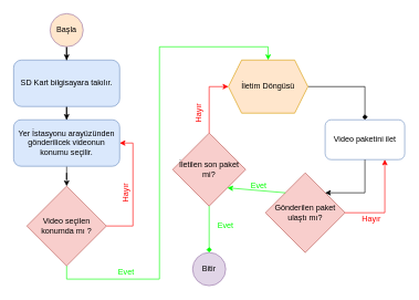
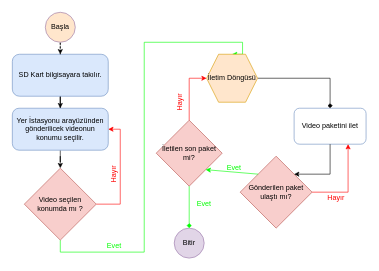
  <mxCell id="0" />
  <mxCell id="1" parent="0" />
  <mxCell id="2" style="edgeStyle=orthogonalEdgeStyle;rounded=0;orthogonalLoop=1;jettySize=auto;html=1;" edge="1" parent="1" source="3" target="5"><mxGeometry relative="1" as="geometry" /></mxCell>
  <mxCell id="3" value="SD Kart bilgisayara takılır." style="rounded=1;whiteSpace=wrap;html=1;arcSize=17;fillColor=#dae8fc;strokeColor=#6c8ebf;" vertex="1" parent="1"><mxGeometry x="20" y="90" width="160" height="70" as="geometry" /></mxCell>
  <mxCell id="4" style="edgeStyle=orthogonalEdgeStyle;rounded=0;orthogonalLoop=1;jettySize=auto;html=1;entryX=0.5;entryY=0;entryDx=0;entryDy=0;" edge="1" parent="1" source="5" target="8"><mxGeometry relative="1" as="geometry" /></mxCell>
  <mxCell id="5" value="Yer İstasyonu arayüzünden gönderilicek videonun konumu seçilir." style="rounded=1;whiteSpace=wrap;html=1;arcSize=16;fillColor=#dae8fc;strokeColor=#6c8ebf;" vertex="1" parent="1"><mxGeometry x="20" y="180" width="160" height="70" as="geometry" /></mxCell>
  <mxCell id="6" style="edgeStyle=orthogonalEdgeStyle;rounded=0;orthogonalLoop=1;jettySize=auto;html=1;entryX=1;entryY=0.5;entryDx=0;entryDy=0;fillColor=#f8cecc;strokeColor=#FF0000;" edge="1" parent="1" source="8" target="5"><mxGeometry relative="1" as="geometry"><mxPoint x="210" y="210" as="targetPoint" /><Array as="points"><mxPoint x="200" y="340" /><mxPoint x="200" y="215" /></Array></mxGeometry></mxCell>
  <mxCell id="7" style="edgeStyle=orthogonalEdgeStyle;rounded=0;orthogonalLoop=1;jettySize=auto;html=1;entryX=0.5;entryY=0;entryDx=0;entryDy=0;strokeColor=#00FF00;" edge="1" parent="1" source="8" target="15"><mxGeometry relative="1" as="geometry"><mxPoint x="350" y="70" as="targetPoint" /><Array as="points"><mxPoint x="100" y="420" /><mxPoint x="240" y="420" /><mxPoint x="240" y="70" /><mxPoint x="404" y="70" /></Array></mxGeometry></mxCell>
  <mxCell id="8" value="Video seçilen konumda mı ?" style="rhombus;whiteSpace=wrap;html=1;fillColor=#f8cecc;strokeColor=#b85450;" vertex="1" parent="1"><mxGeometry x="40" y="280" width="120" height="120" as="geometry" /></mxCell>
  <mxCell id="9" value="&lt;font color=&quot;#ff0000&quot;&gt;Hayır&lt;/font&gt;" style="text;html=1;strokeColor=none;fillColor=none;align=center;verticalAlign=middle;whiteSpace=wrap;rounded=0;rotation=-90;" vertex="1" parent="1"><mxGeometry x="170" y="280" width="40" height="20" as="geometry" /></mxCell>
- <mxCell id="10" style="edgeStyle=orthogonalEdgeStyle;rounded=0;orthogonalLoop=1;jettySize=auto;html=1;entryX=0.5;entryY=0;entryDx=0;entryDy=0;" edge="1" parent="1" source="11" target="3"><mxGeometry relative="1" as="geometry" /></mxCell>
+ <mxCell id="10" style="edgeStyle=orthogonalEdgeStyle;rounded=0;orthogonalLoop=1;jettySize=auto;html=1;entryX=0.5;entryY=0;entryDx=0;entryDy=0;dashed=1;" edge="1" parent="1" source="11" target="3"><mxGeometry relative="1" as="geometry" /></mxCell>
  <mxCell id="11" value="Başla" style="ellipse;whiteSpace=wrap;html=1;fillColor=#ffe6cc;strokeColor=#9673a6;" vertex="1" parent="1"><mxGeometry x="75" y="20" width="50" height="50" as="geometry" /></mxCell>
  <mxCell id="12" value="Video paketini ilet" style="rounded=1;whiteSpace=wrap;html=1;fillColor=#ffffff;strokeColor=#6c8ebf;" vertex="1" parent="1"><mxGeometry x="490" y="180" width="120" height="60" as="geometry" /></mxCell>
  <mxCell id="13" value="&lt;font color=&quot;#00ff00&quot;&gt;Evet&lt;/font&gt;" style="text;html=1;strokeColor=none;fillColor=none;align=center;verticalAlign=middle;whiteSpace=wrap;rounded=0;" vertex="1" parent="1"><mxGeometry x="170" y="400" width="40" height="20" as="geometry" /></mxCell>
  <mxCell id="14" style="edgeStyle=orthogonalEdgeStyle;rounded=0;orthogonalLoop=1;jettySize=auto;html=1;entryX=0.5;entryY=0;entryDx=0;entryDy=0;endArrow=diamond;" edge="1" parent="1" source="15" target="12"><mxGeometry relative="1" as="geometry"><mxPoint x="570" y="130" as="targetPoint" /></mxGeometry></mxCell>
- <mxCell id="15" value="İletim Döngüsü" style="shape=hexagon;perimeter=hexagonPerimeter2;whiteSpace=wrap;html=1;fixedSize=1;fillColor=#ffe6cc;strokeColor=#d79b00;" vertex="1" parent="1"><mxGeometry x="344" y="90" width="120" height="80" as="geometry" /></mxCell>
+ <mxCell id="15" value="İletim Döngüsü" style="shape=hexagon;perimeter=hexagonPerimeter2;whiteSpace=wrap;html=1;fixedSize=1;fillColor=#ffe6cc;strokeColor=#d79b00;" vertex="1" parent="1"><mxGeometry x="344" y="90" width="85" height="80" as="geometry" /></mxCell>
  <mxCell id="16" value="Gönderilen paket ulaştı mı?" style="rhombus;whiteSpace=wrap;html=1;fillColor=#f8cecc;strokeColor=#b85450;" vertex="1" parent="1"><mxGeometry x="400" y="260" width="120" height="120" as="geometry" /></mxCell>
  <mxCell id="17" value="İletilen son paket mi?" style="rhombus;whiteSpace=wrap;html=1;fillColor=#f8cecc;strokeColor=#b85450;" vertex="1" parent="1"><mxGeometry x="260" y="200" width="110" height="110" as="geometry" /></mxCell>
  <mxCell id="18" value="" style="endArrow=classic;html=1;exitX=0.5;exitY=1;exitDx=0;exitDy=0;entryX=1;entryY=0;entryDx=0;entryDy=0;rounded=0;" edge="1" parent="1" source="12" target="16"><mxGeometry width="50" height="50" relative="1" as="geometry"><mxPoint x="320" y="260" as="sourcePoint" /><mxPoint x="370" y="210" as="targetPoint" /><Array as="points"><mxPoint x="550" y="290" /></Array></mxGeometry></mxCell>
  <mxCell id="19" value="" style="endArrow=classic;html=1;exitX=0;exitY=0;exitDx=0;exitDy=0;entryX=1;entryY=1;entryDx=0;entryDy=0;strokeColor=#00FF00;" edge="1" parent="1" source="16" target="17"><mxGeometry width="50" height="50" relative="1" as="geometry"><mxPoint x="320" y="260" as="sourcePoint" /><mxPoint x="370" y="210" as="targetPoint" /></mxGeometry></mxCell>
  <mxCell id="20" value="&lt;font color=&quot;#00ff00&quot;&gt;Evet&lt;/font&gt;" style="text;html=1;strokeColor=none;fillColor=none;align=center;verticalAlign=middle;whiteSpace=wrap;rounded=0;rotation=0;" vertex="1" parent="1"><mxGeometry x="370" y="270" width="40" height="20" as="geometry" /></mxCell>
  <mxCell id="21" value="" style="endArrow=classic;html=1;entryX=0;entryY=0.5;entryDx=0;entryDy=0;strokeColor=#FF0000;rounded=0;exitX=0.5;exitY=0;exitDx=0;exitDy=0;" edge="1" parent="1" source="17" target="15"><mxGeometry width="50" height="50" relative="1" as="geometry"><mxPoint x="320" y="260" as="sourcePoint" /><mxPoint x="370" y="210" as="targetPoint" /><Array as="points"><mxPoint x="315" y="130" /></Array></mxGeometry></mxCell>
  <mxCell id="22" value="&lt;font color=&quot;#ff0000&quot;&gt;Hayır&lt;/font&gt;" style="text;html=1;strokeColor=none;fillColor=none;align=center;verticalAlign=middle;whiteSpace=wrap;rounded=0;rotation=-90;" vertex="1" parent="1"><mxGeometry x="280" y="160" width="40" height="20" as="geometry" /></mxCell>
  <mxCell id="23" value="" style="endArrow=classic;html=1;strokeColor=#FF0000;exitX=1;exitY=0.5;exitDx=0;exitDy=0;entryX=0.75;entryY=1;entryDx=0;entryDy=0;rounded=0;" edge="1" parent="1" source="16" target="12"><mxGeometry width="50" height="50" relative="1" as="geometry"><mxPoint x="320" y="260" as="sourcePoint" /><mxPoint x="370" y="210" as="targetPoint" /><Array as="points"><mxPoint x="580" y="320" /></Array></mxGeometry></mxCell>
  <mxCell id="24" value="&lt;font color=&quot;#ff0000&quot;&gt;Hayır&lt;/font&gt;" style="text;html=1;strokeColor=none;fillColor=none;align=center;verticalAlign=middle;whiteSpace=wrap;rounded=0;" vertex="1" parent="1"><mxGeometry x="540" y="320" width="40" height="20" as="geometry" /></mxCell>
  <mxCell id="25" value="Bitir" style="ellipse;whiteSpace=wrap;html=1;fillColor=#e1d5e7;strokeColor=#9673a6;" vertex="1" parent="1"><mxGeometry x="290" y="380" width="50" height="50" as="geometry" /></mxCell>
  <mxCell id="26" value="" style="endArrow=diamond;html=1;exitX=0.5;exitY=1;exitDx=0;exitDy=0;entryX=0.5;entryY=0;entryDx=0;entryDy=0;strokeColor=#00FF00;" edge="1" parent="1" source="17" target="25"><mxGeometry width="50" height="50" relative="1" as="geometry"><mxPoint x="320" y="260" as="sourcePoint" /><mxPoint x="370" y="210" as="targetPoint" /></mxGeometry></mxCell>
  <mxCell id="27" value="&lt;font color=&quot;#00ff00&quot;&gt;Evet&lt;/font&gt;" style="text;html=1;strokeColor=none;fillColor=none;align=center;verticalAlign=middle;whiteSpace=wrap;rounded=0;" vertex="1" parent="1"><mxGeometry x="320" y="330" width="40" height="20" as="geometry" /></mxCell>
